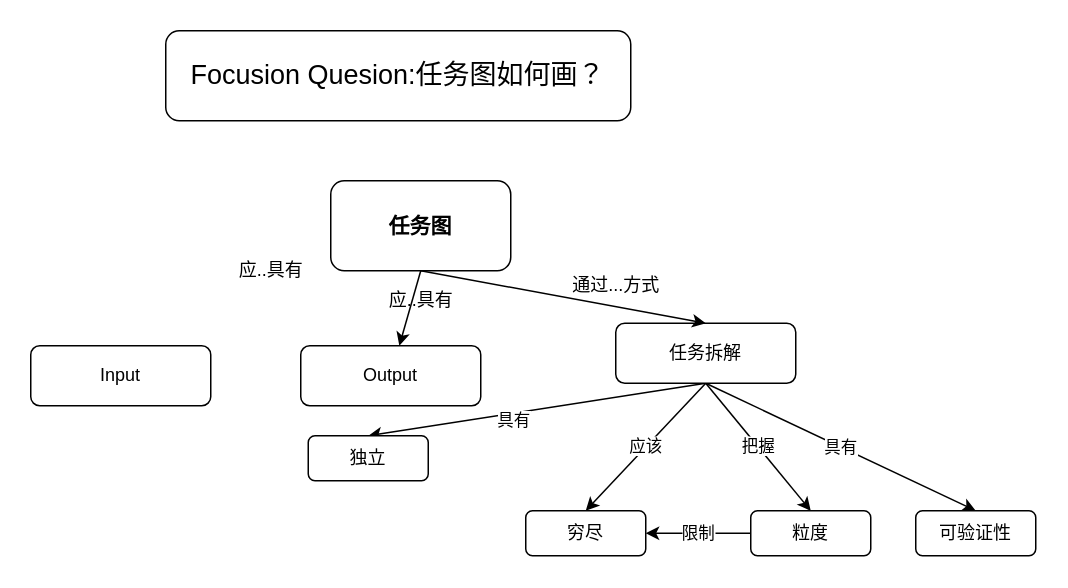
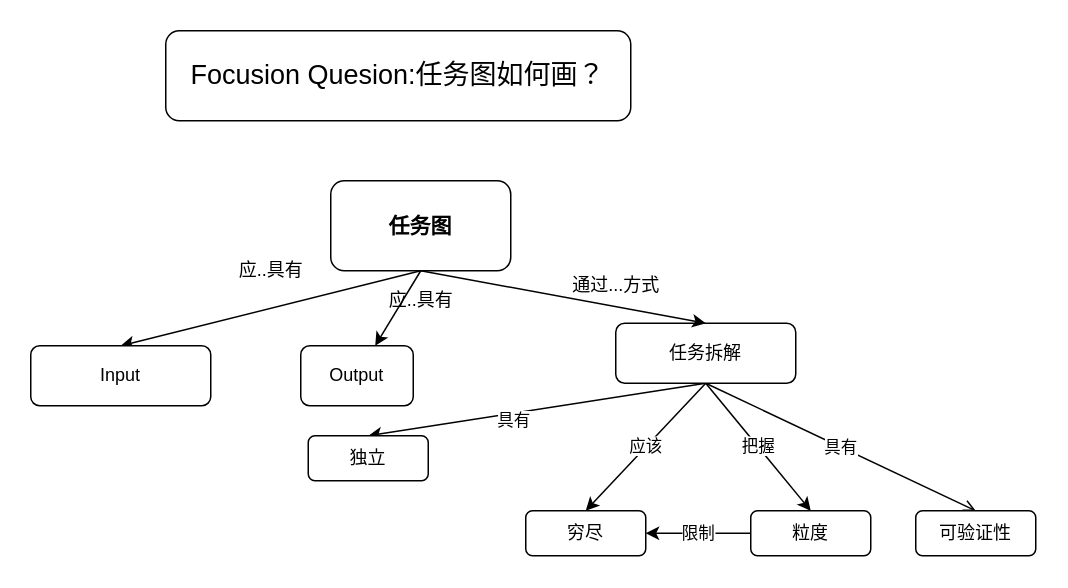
  <mxCell id="0" />
  <mxCell id="1" parent="0" />
  <mxCell id="2" style="rounded=0;orthogonalLoop=1;jettySize=auto;html=1;exitX=0.5;exitY=1;exitDx=0;exitDy=0;entryX=0.5;entryY=0;entryDx=0;entryDy=0;" edge="1" parent="1" source="7" target="8"><mxGeometry relative="1" as="geometry" /></mxCell>
  <mxCell id="3" value="具有" style="edgeLabel;html=1;align=center;verticalAlign=middle;resizable=0;points=[];" vertex="1" connectable="0" parent="2"><mxGeometry x="0.148" y="4" relative="1" as="geometry"><mxPoint as="offset" /></mxGeometry></mxCell>
  <mxCell id="4" value="应该" style="edgeStyle=none;rounded=0;orthogonalLoop=1;jettySize=auto;html=1;exitX=0.5;exitY=1;exitDx=0;exitDy=0;entryX=0.5;entryY=0;entryDx=0;entryDy=0;" edge="1" parent="1" source="7" target="9"><mxGeometry relative="1" as="geometry" /></mxCell>
  <mxCell id="5" value="把握" style="edgeStyle=none;rounded=0;orthogonalLoop=1;jettySize=auto;html=1;exitX=0.5;exitY=1;exitDx=0;exitDy=0;entryX=0.5;entryY=0;entryDx=0;entryDy=0;" edge="1" parent="1" source="7" target="11"><mxGeometry relative="1" as="geometry" /></mxCell>
- <mxCell id="6" value="具有" style="edgeStyle=none;rounded=0;orthogonalLoop=1;jettySize=auto;html=1;exitX=0.5;exitY=1;exitDx=0;exitDy=0;entryX=0.5;entryY=0;entryDx=0;entryDy=0;" edge="1" parent="1" source="7" target="12"><mxGeometry relative="1" as="geometry" /></mxCell>
+ <mxCell id="6" value="具有" style="edgeStyle=none;rounded=0;orthogonalLoop=1;jettySize=auto;html=1;exitX=0.5;exitY=1;exitDx=0;exitDy=0;entryX=0.5;entryY=0;entryDx=0;entryDy=0;endArrow=open;" edge="1" parent="1" source="7" target="12"><mxGeometry relative="1" as="geometry" /></mxCell>
  <mxCell id="7" value="任务拆解" style="rounded=1;whiteSpace=wrap;html=1;" vertex="1" parent="1"><mxGeometry x="410" y="215" width="120" height="40" as="geometry" /></mxCell>
  <mxCell id="8" value="独立" style="rounded=1;whiteSpace=wrap;html=1;" vertex="1" parent="1"><mxGeometry x="205" y="290" width="80" height="30" as="geometry" /></mxCell>
  <mxCell id="9" value="穷尽" style="rounded=1;whiteSpace=wrap;html=1;" vertex="1" parent="1"><mxGeometry x="350" y="340" width="80" height="30" as="geometry" /></mxCell>
  <mxCell id="10" value="限制" style="edgeStyle=none;rounded=0;orthogonalLoop=1;jettySize=auto;html=1;exitX=0;exitY=0.5;exitDx=0;exitDy=0;" edge="1" parent="1" source="11" target="9"><mxGeometry relative="1" as="geometry" /></mxCell>
  <mxCell id="11" value="粒度" style="rounded=1;whiteSpace=wrap;html=1;" vertex="1" parent="1"><mxGeometry x="500" y="340" width="80" height="30" as="geometry" /></mxCell>
  <mxCell id="12" value="可验证性" style="rounded=1;whiteSpace=wrap;html=1;" vertex="1" parent="1"><mxGeometry x="610" y="340" width="80" height="30" as="geometry" /></mxCell>
  <mxCell id="13" value="&lt;font style=&quot;font-size: 18px&quot;&gt;Focusion Quesion:任务图如何画？&lt;/font&gt;" style="rounded=1;whiteSpace=wrap;html=1;" vertex="1" parent="1"><mxGeometry x="110" y="20" width="310" height="60" as="geometry" /></mxCell>
  <mxCell id="14" style="edgeStyle=none;rounded=0;orthogonalLoop=1;jettySize=auto;html=1;exitX=0.5;exitY=1;exitDx=0;exitDy=0;entryX=0.5;entryY=0;entryDx=0;entryDy=0;" edge="1" parent="1" source="17" target="7"><mxGeometry relative="1" as="geometry" /></mxCell>
+ <mxCell id="15" style="edgeStyle=none;rounded=0;orthogonalLoop=1;jettySize=auto;html=1;exitX=0.5;exitY=1;exitDx=0;exitDy=0;entryX=0.5;entryY=0;entryDx=0;entryDy=0;" edge="1" parent="1" source="17" target="18"><mxGeometry relative="1" as="geometry" /></mxCell>
  <mxCell id="16" style="edgeStyle=none;rounded=0;orthogonalLoop=1;jettySize=auto;html=1;exitX=0.5;exitY=1;exitDx=0;exitDy=0;" edge="1" parent="1" source="17" target="20"><mxGeometry relative="1" as="geometry" /></mxCell>
  <mxCell id="17" value="&lt;b&gt;&lt;font style=&quot;font-size: 14px&quot;&gt;任务图&lt;/font&gt;&lt;/b&gt;" style="rounded=1;whiteSpace=wrap;html=1;" vertex="1" parent="1"><mxGeometry x="220" y="120" width="120" height="60" as="geometry" /></mxCell>
  <mxCell id="18" value="Input" style="rounded=1;whiteSpace=wrap;html=1;" vertex="1" parent="1"><mxGeometry x="20" y="230" width="120" height="40" as="geometry" /></mxCell>
  <mxCell id="19" style="edgeStyle=none;rounded=0;orthogonalLoop=1;jettySize=auto;html=1;entryX=0.75;entryY=0;entryDx=0;entryDy=0;" edge="1" parent="1" source="18" target="18"><mxGeometry relative="1" as="geometry" /></mxCell>
- <mxCell id="20" value="Output" style="rounded=1;whiteSpace=wrap;html=1;" vertex="1" parent="1"><mxGeometry x="200" y="230" width="120" height="40" as="geometry" /></mxCell>
+ <mxCell id="20" value="Output" style="rounded=1;whiteSpace=wrap;html=1;" vertex="1" parent="1"><mxGeometry x="200" y="230" width="75" height="40" as="geometry" /></mxCell>
  <mxCell id="21" value="应..具有" style="text;html=1;align=center;verticalAlign=middle;resizable=0;points=[];autosize=1;" vertex="1" parent="1"><mxGeometry x="150" y="170" width="60" height="20" as="geometry" /></mxCell>
  <mxCell id="22" value="应..具有" style="text;html=1;align=center;verticalAlign=middle;resizable=0;points=[];autosize=1;" vertex="1" parent="1"><mxGeometry x="250" y="190" width="60" height="20" as="geometry" /></mxCell>
  <mxCell id="23" value="通过...方式" style="text;html=1;align=center;verticalAlign=middle;resizable=0;points=[];autosize=1;" vertex="1" parent="1"><mxGeometry x="375" y="180" width="70" height="20" as="geometry" /></mxCell>
